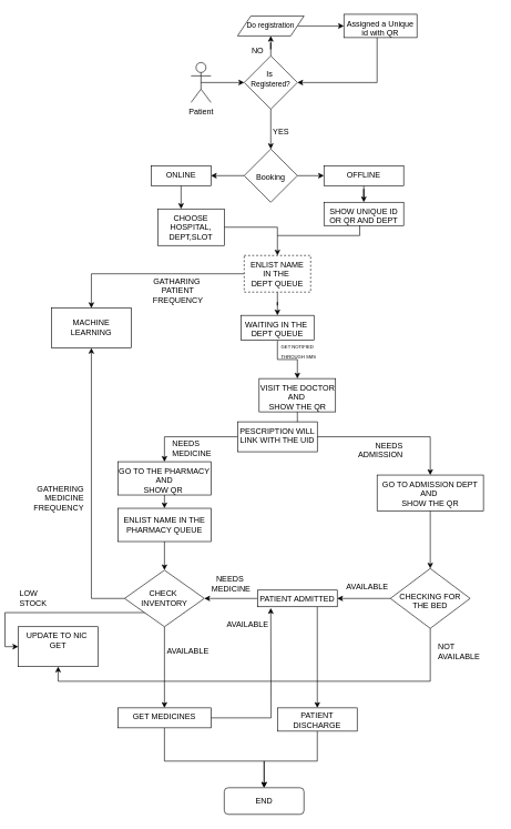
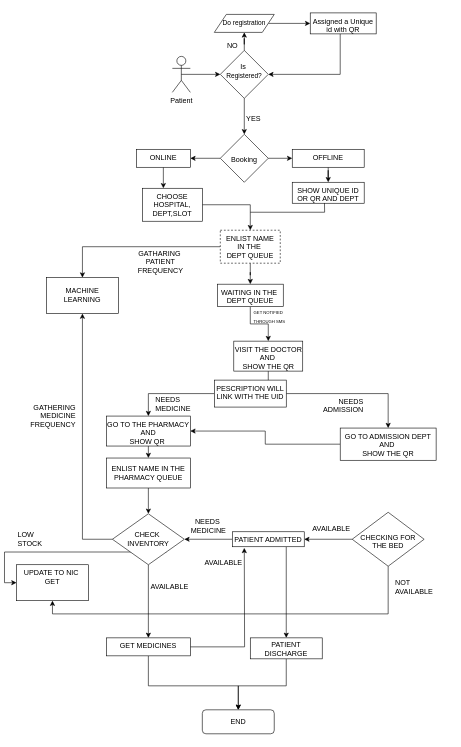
  <mxCell id="0" />
  <mxCell id="1" parent="0" />
  <mxCell id="2" style="edgeStyle=orthogonalEdgeStyle;rounded=0;orthogonalLoop=1;jettySize=auto;html=1;exitX=0.5;exitY=0.5;exitDx=0;exitDy=0;exitPerimeter=0;entryX=0;entryY=0.5;entryDx=0;entryDy=0;" edge="1" parent="1" source="3" target="6"><mxGeometry relative="1" as="geometry" /></mxCell>
  <mxCell id="3" value="Patient&lt;div&gt;&lt;br&gt;&lt;/div&gt;" style="shape=umlActor;verticalLabelPosition=bottom;verticalAlign=top;html=1;outlineConnect=0;" vertex="1" parent="1"><mxGeometry x="280" y="93" width="30" height="60" as="geometry" /></mxCell>
  <mxCell id="4" value="" style="edgeStyle=orthogonalEdgeStyle;rounded=0;orthogonalLoop=1;jettySize=auto;html=1;" edge="1" parent="1" source="6" target="8"><mxGeometry relative="1" as="geometry" /></mxCell>
  <mxCell id="5" value="" style="edgeStyle=orthogonalEdgeStyle;rounded=0;orthogonalLoop=1;jettySize=auto;html=1;" edge="1" parent="1" source="6" target="13"><mxGeometry relative="1" as="geometry" /></mxCell>
  <mxCell id="6" value="&lt;div&gt;&lt;br&gt;&lt;/div&gt;Is&amp;nbsp;&lt;div style=&quot;font-size: 11px;&quot;&gt;Registered?&lt;/div&gt;" style="rhombus;whiteSpace=wrap;html=1;verticalAlign=top;" vertex="1" parent="1"><mxGeometry x="360" y="83" width="80" height="80" as="geometry" /></mxCell>
  <mxCell id="7" value="" style="edgeStyle=orthogonalEdgeStyle;rounded=0;orthogonalLoop=1;jettySize=auto;html=1;" edge="1" parent="1" source="8" target="10"><mxGeometry relative="1" as="geometry" /></mxCell>
  <mxCell id="8" value="&lt;font style=&quot;font-size: 11px;&quot;&gt;Do registration&lt;/font&gt;" style="shape=parallelogram;perimeter=parallelogramPerimeter;whiteSpace=wrap;html=1;fixedSize=1;verticalAlign=top;" vertex="1" parent="1"><mxGeometry x="350" y="23" width="100" height="30" as="geometry" /></mxCell>
  <mxCell id="9" style="edgeStyle=orthogonalEdgeStyle;rounded=0;orthogonalLoop=1;jettySize=auto;html=1;entryX=1;entryY=0.5;entryDx=0;entryDy=0;" edge="1" parent="1" source="10" target="6"><mxGeometry relative="1" as="geometry"><Array as="points"><mxPoint x="560" y="123" /></Array></mxGeometry></mxCell>
  <mxCell id="10" value="Assigned a Unique id with QR" style="whiteSpace=wrap;html=1;verticalAlign=top;" vertex="1" parent="1"><mxGeometry x="510" y="20.5" width="110" height="35" as="geometry" /></mxCell>
  <mxCell id="11" value="" style="edgeStyle=orthogonalEdgeStyle;rounded=0;orthogonalLoop=1;jettySize=auto;html=1;" edge="1" parent="1" source="13" target="17"><mxGeometry relative="1" as="geometry" /></mxCell>
  <mxCell id="12" value="" style="edgeStyle=orthogonalEdgeStyle;rounded=0;orthogonalLoop=1;jettySize=auto;html=1;" edge="1" parent="1" source="13" target="19"><mxGeometry relative="1" as="geometry" /></mxCell>
  <mxCell id="13" value="&lt;div&gt;&lt;br&gt;&lt;/div&gt;&lt;div&gt;&lt;br&gt;&lt;/div&gt;&lt;div&gt;Booking&lt;/div&gt;" style="rhombus;whiteSpace=wrap;html=1;verticalAlign=top;" vertex="1" parent="1"><mxGeometry x="360" y="223" width="80" height="80" as="geometry" /></mxCell>
  <mxCell id="14" value="NO" style="text;html=1;align=center;verticalAlign=middle;resizable=0;points=[];autosize=1;strokeColor=none;fillColor=none;" vertex="1" parent="1"><mxGeometry x="360" y="61" width="40" height="30" as="geometry" /></mxCell>
  <mxCell id="15" value="YES" style="text;html=1;align=center;verticalAlign=middle;resizable=0;points=[];autosize=1;strokeColor=none;fillColor=none;" vertex="1" parent="1"><mxGeometry x="390" y="183" width="50" height="30" as="geometry" /></mxCell>
  <mxCell id="16" value="" style="edgeStyle=orthogonalEdgeStyle;rounded=0;orthogonalLoop=1;jettySize=auto;html=1;" edge="1" parent="1" source="17" target="21"><mxGeometry relative="1" as="geometry"><Array as="points"><mxPoint x="260" y="363" /></Array></mxGeometry></mxCell>
  <mxCell id="17" value="ONLINE" style="whiteSpace=wrap;html=1;verticalAlign=top;" vertex="1" parent="1"><mxGeometry x="220" y="248" width="90" height="30" as="geometry" /></mxCell>
  <mxCell id="18" value="" style="edgeStyle=orthogonalEdgeStyle;rounded=0;orthogonalLoop=1;jettySize=auto;html=1;" edge="1" parent="1" source="19" target="22"><mxGeometry relative="1" as="geometry" /></mxCell>
  <mxCell id="19" value="OFFLINE" style="whiteSpace=wrap;html=1;verticalAlign=top;" vertex="1" parent="1"><mxGeometry x="480" y="248" width="120" height="30" as="geometry" /></mxCell>
  <mxCell id="20" value="" style="edgeStyle=orthogonalEdgeStyle;rounded=0;orthogonalLoop=1;jettySize=auto;html=1;" edge="1" parent="1" source="21" target="25"><mxGeometry relative="1" as="geometry" /></mxCell>
  <mxCell id="21" value="CHOOSE HOSPITAL, DEPT,SLOT" style="whiteSpace=wrap;html=1;verticalAlign=top;" vertex="1" parent="1"><mxGeometry x="230" y="313" width="100" height="55" as="geometry" /></mxCell>
  <mxCell id="22" value="SHOW UNIQUE ID OR QR AND DEPT" style="whiteSpace=wrap;html=1;verticalAlign=top;" vertex="1" parent="1"><mxGeometry x="480" y="303" width="120" height="35" as="geometry" /></mxCell>
  <mxCell id="23" value="" style="edgeStyle=orthogonalEdgeStyle;rounded=0;orthogonalLoop=1;jettySize=auto;html=1;" edge="1" parent="1" source="25" target="28"><mxGeometry relative="1" as="geometry" /></mxCell>
  <mxCell id="24" style="edgeStyle=orthogonalEdgeStyle;rounded=0;orthogonalLoop=1;jettySize=auto;html=1;exitX=0;exitY=0.5;exitDx=0;exitDy=0;entryX=0.5;entryY=0;entryDx=0;entryDy=0;" edge="1" parent="1" source="25" target="61"><mxGeometry relative="1" as="geometry" /></mxCell>
  <mxCell id="25" value="ENLIST NAME&lt;div&gt;IN THE&amp;nbsp;&lt;/div&gt;&lt;div&gt;DEPT QUEUE&lt;/div&gt;" style="whiteSpace=wrap;html=1;verticalAlign=top;dashed=1;" vertex="1" parent="1"><mxGeometry x="360" y="383" width="100" height="55" as="geometry" /></mxCell>
  <mxCell id="26" value="" style="endArrow=none;html=1;rounded=0;entryX=0.448;entryY=0.992;entryDx=0;entryDy=0;entryPerimeter=0;" edge="1" parent="1" target="22"><mxGeometry width="50" height="50" relative="1" as="geometry"><mxPoint x="410" y="353" as="sourcePoint" /><mxPoint x="534" y="343" as="targetPoint" /><Array as="points"><mxPoint x="534" y="353" /></Array></mxGeometry></mxCell>
  <mxCell id="27" value="" style="edgeStyle=orthogonalEdgeStyle;rounded=0;orthogonalLoop=1;jettySize=auto;html=1;" edge="1" parent="1" source="28" target="30"><mxGeometry relative="1" as="geometry" /></mxCell>
  <mxCell id="28" value="WAITING IN THE&amp;nbsp;&lt;br&gt;DEPT QUEUE" style="whiteSpace=wrap;html=1;verticalAlign=top;" vertex="1" parent="1"><mxGeometry x="355" y="473" width="110" height="37.5" as="geometry" /></mxCell>
  <mxCell id="29" value="" style="edgeStyle=orthogonalEdgeStyle;rounded=0;orthogonalLoop=1;jettySize=auto;html=1;" edge="1" parent="1" source="30" target="34"><mxGeometry relative="1" as="geometry" /></mxCell>
  <mxCell id="30" value="VISIT THE DOCTOR AND&amp;nbsp;&lt;div&gt;SHOW THE QR&lt;/div&gt;" style="whiteSpace=wrap;html=1;verticalAlign=top;" vertex="1" parent="1"><mxGeometry x="382.5" y="568" width="115" height="50" as="geometry" /></mxCell>
  <mxCell id="31" value="&lt;font style=&quot;font-size: 7px;&quot;&gt;GET NOTIFIED&lt;br&gt;THROUGH SMS&amp;nbsp;&lt;/font&gt;" style="text;html=1;align=left;verticalAlign=middle;resizable=0;points=[];autosize=1;strokeColor=none;fillColor=none;" vertex="1" parent="1"><mxGeometry x="414" y="505.5" width="80" height="40" as="geometry" /></mxCell>
  <mxCell id="32" value="" style="edgeStyle=orthogonalEdgeStyle;rounded=0;orthogonalLoop=1;jettySize=auto;html=1;" edge="1" parent="1" source="34" target="36"><mxGeometry relative="1" as="geometry" /></mxCell>
  <mxCell id="33" value="" style="edgeStyle=orthogonalEdgeStyle;rounded=0;orthogonalLoop=1;jettySize=auto;html=1;" edge="1" parent="1" source="34" target="38"><mxGeometry relative="1" as="geometry" /></mxCell>
  <mxCell id="34" value="PESCRIPTION WILL LINK WITH THE UID" style="whiteSpace=wrap;html=1;verticalAlign=top;" vertex="1" parent="1"><mxGeometry x="350" y="633" width="120" height="45" as="geometry" /></mxCell>
  <mxCell id="35" style="edgeStyle=orthogonalEdgeStyle;rounded=0;orthogonalLoop=1;jettySize=auto;html=1;exitX=0.5;exitY=1;exitDx=0;exitDy=0;entryX=0.5;entryY=0;entryDx=0;entryDy=0;" edge="1" parent="1" source="36" target="45"><mxGeometry relative="1" as="geometry" /></mxCell>
  <mxCell id="36" value="GO TO THE PHARMACY&lt;div&gt;&amp;nbsp;AND&amp;nbsp;&lt;/div&gt;&lt;div&gt;SHOW QR&amp;nbsp;&lt;/div&gt;" style="whiteSpace=wrap;html=1;verticalAlign=top;" vertex="1" parent="1"><mxGeometry x="170" y="693" width="140" height="50" as="geometry" /></mxCell>
- <mxCell id="37" value="" style="edgeStyle=orthogonalEdgeStyle;rounded=0;orthogonalLoop=1;jettySize=auto;html=1;" edge="1" parent="1" source="38" target="48"><mxGeometry relative="1" as="geometry" /></mxCell>
+ <mxCell id="37" value="" style="edgeStyle=orthogonalEdgeStyle;rounded=0;orthogonalLoop=1;jettySize=auto;html=1;" edge="1" parent="1" source="38" target="36"><mxGeometry relative="1" as="geometry" /></mxCell>
  <mxCell id="38" value="GO TO ADMISSION DEPT AND&amp;nbsp;&lt;div&gt;SHOW THE QR&lt;/div&gt;" style="whiteSpace=wrap;html=1;verticalAlign=top;" vertex="1" parent="1"><mxGeometry x="560" y="713" width="160" height="53.75" as="geometry" /></mxCell>
  <mxCell id="39" value="NEEDS&lt;div&gt;ADMISSION&lt;div&gt;&lt;br&gt;&lt;/div&gt;&lt;/div&gt;" style="text;html=1;align=right;verticalAlign=middle;resizable=0;points=[];autosize=1;strokeColor=none;fillColor=none;" vertex="1" parent="1"><mxGeometry x="510" y="653" width="90" height="60" as="geometry" /></mxCell>
  <mxCell id="40" value="NEEDS&amp;nbsp;&lt;div&gt;MEDICINE&lt;/div&gt;" style="text;html=1;align=left;verticalAlign=middle;resizable=0;points=[];autosize=1;strokeColor=none;fillColor=none;" vertex="1" parent="1"><mxGeometry x="250" y="653" width="80" height="40" as="geometry" /></mxCell>
  <mxCell id="41" style="edgeStyle=orthogonalEdgeStyle;rounded=0;orthogonalLoop=1;jettySize=auto;html=1;exitX=0.5;exitY=1;exitDx=0;exitDy=0;entryX=0.5;entryY=0;entryDx=0;entryDy=0;" edge="1" parent="1" source="43" target="65"><mxGeometry relative="1" as="geometry"><Array as="points"><mxPoint x="240" y="1143" /><mxPoint x="390" y="1143" /></Array></mxGeometry></mxCell>
  <mxCell id="42" style="edgeStyle=orthogonalEdgeStyle;rounded=0;orthogonalLoop=1;jettySize=auto;html=1;exitX=1;exitY=0.5;exitDx=0;exitDy=0;" edge="1" parent="1" source="43"><mxGeometry relative="1" as="geometry"><mxPoint x="400" y="913" as="targetPoint" /></mxGeometry></mxCell>
  <mxCell id="43" value="GET MEDICINES" style="whiteSpace=wrap;html=1;verticalAlign=top;" vertex="1" parent="1"><mxGeometry x="170" y="1063" width="140" height="30" as="geometry" /></mxCell>
  <mxCell id="44" value="" style="edgeStyle=orthogonalEdgeStyle;rounded=0;orthogonalLoop=1;jettySize=auto;html=1;" edge="1" parent="1" source="45" target="57"><mxGeometry relative="1" as="geometry" /></mxCell>
  <mxCell id="45" value="ENLIST NAME IN THE PHARMACY QUEUE" style="rounded=0;whiteSpace=wrap;html=1;" vertex="1" parent="1"><mxGeometry x="170" y="763" width="140" height="50" as="geometry" /></mxCell>
  <mxCell id="46" value="" style="edgeStyle=orthogonalEdgeStyle;rounded=0;orthogonalLoop=1;jettySize=auto;html=1;" edge="1" parent="1" source="48" target="53"><mxGeometry relative="1" as="geometry"><Array as="points"><mxPoint x="640" y="1023" /></Array></mxGeometry></mxCell>
  <mxCell id="47" style="edgeStyle=orthogonalEdgeStyle;rounded=0;orthogonalLoop=1;jettySize=auto;html=1;exitX=0;exitY=0.5;exitDx=0;exitDy=0;entryX=1;entryY=0.5;entryDx=0;entryDy=0;" edge="1" parent="1" source="48" target="51"><mxGeometry relative="1" as="geometry" /></mxCell>
  <mxCell id="48" value="&lt;div&gt;&lt;br&gt;&lt;/div&gt;&lt;div&gt;&lt;br&gt;&lt;/div&gt;&lt;div&gt;CHECKING FOR THE BED&lt;/div&gt;" style="rhombus;whiteSpace=wrap;html=1;verticalAlign=top;" vertex="1" parent="1"><mxGeometry x="580" y="853.49" width="120" height="90.01" as="geometry" /></mxCell>
  <mxCell id="49" style="edgeStyle=orthogonalEdgeStyle;rounded=0;orthogonalLoop=1;jettySize=auto;html=1;exitX=0;exitY=0.5;exitDx=0;exitDy=0;entryX=1;entryY=0.5;entryDx=0;entryDy=0;" edge="1" parent="1" source="51" target="57"><mxGeometry relative="1" as="geometry" /></mxCell>
  <mxCell id="50" style="edgeStyle=orthogonalEdgeStyle;rounded=0;orthogonalLoop=1;jettySize=auto;html=1;exitX=0.75;exitY=1;exitDx=0;exitDy=0;entryX=0.5;entryY=0;entryDx=0;entryDy=0;" edge="1" parent="1" source="51" target="68"><mxGeometry relative="1" as="geometry" /></mxCell>
  <mxCell id="51" value="PATIENT ADMITTED" style="whiteSpace=wrap;html=1;verticalAlign=top;" vertex="1" parent="1"><mxGeometry x="380" y="886.01" width="120" height="24.98" as="geometry" /></mxCell>
  <mxCell id="52" value="AVAILABLE" style="text;html=1;align=center;verticalAlign=middle;resizable=0;points=[];autosize=1;strokeColor=none;fillColor=none;" vertex="1" parent="1"><mxGeometry x="500" y="866" width="90" height="30" as="geometry" /></mxCell>
  <mxCell id="53" value="UPDATE TO NIC&amp;nbsp;&lt;br&gt;GET" style="whiteSpace=wrap;html=1;verticalAlign=top;" vertex="1" parent="1"><mxGeometry x="20" y="941.005" width="120" height="60" as="geometry" /></mxCell>
  <mxCell id="54" style="edgeStyle=orthogonalEdgeStyle;rounded=0;orthogonalLoop=1;jettySize=auto;html=1;exitX=0.5;exitY=1;exitDx=0;exitDy=0;entryX=0.5;entryY=0;entryDx=0;entryDy=0;" edge="1" parent="1" source="57" target="43"><mxGeometry relative="1" as="geometry" /></mxCell>
  <mxCell id="55" style="edgeStyle=orthogonalEdgeStyle;rounded=0;orthogonalLoop=1;jettySize=auto;html=1;entryX=0.5;entryY=1;entryDx=0;entryDy=0;" edge="1" parent="1" source="57" target="61"><mxGeometry relative="1" as="geometry"><mxPoint x="120" y="533" as="targetPoint" /><Array as="points"><mxPoint x="130" y="899" /></Array></mxGeometry></mxCell>
  <mxCell id="56" style="edgeStyle=orthogonalEdgeStyle;rounded=0;orthogonalLoop=1;jettySize=auto;html=1;exitX=1;exitY=1;exitDx=0;exitDy=0;entryX=0;entryY=0.5;entryDx=0;entryDy=0;" edge="1" parent="1" source="57" target="53"><mxGeometry relative="1" as="geometry" /></mxCell>
  <mxCell id="57" value="CHECK&amp;nbsp;&lt;br&gt;INVENTORY" style="rhombus;whiteSpace=wrap;html=1;rounded=0;" vertex="1" parent="1"><mxGeometry x="180" y="856" width="120" height="85" as="geometry" /></mxCell>
  <mxCell id="58" value="AVAILABLE" style="text;html=1;align=center;verticalAlign=middle;resizable=0;points=[];autosize=1;strokeColor=none;fillColor=none;" vertex="1" parent="1"><mxGeometry x="230" y="963" width="90" height="30" as="geometry" /></mxCell>
  <mxCell id="59" value="LOW&lt;br&gt;STOCK" style="text;html=1;align=left;verticalAlign=middle;resizable=0;points=[];autosize=1;strokeColor=none;fillColor=none;" vertex="1" parent="1"><mxGeometry x="20" y="878.5" width="60" height="40" as="geometry" /></mxCell>
  <mxCell id="60" value="NOT&amp;nbsp;&lt;br&gt;AVAILABLE" style="text;html=1;align=left;verticalAlign=middle;resizable=0;points=[];autosize=1;strokeColor=none;fillColor=none;" vertex="1" parent="1"><mxGeometry x="650" y="958" width="90" height="40" as="geometry" /></mxCell>
  <mxCell id="61" value="MACHINE&lt;br&gt;LEARNING" style="rounded=0;whiteSpace=wrap;html=1;" vertex="1" parent="1"><mxGeometry x="70" y="462" width="120" height="60" as="geometry" /></mxCell>
- <mxCell id="62" value="GATHERING&lt;br&gt;MEDICINE&lt;br&gt;FREQUENCY" style="text;html=1;align=right;verticalAlign=middle;resizable=0;points=[];autosize=1;strokeColor=none;fillColor=none;" vertex="1" parent="1"><mxGeometry x="20" y="718" width="100" height="60" as="geometry" /></mxCell>
+ <mxCell id="62" value="GATHERING&lt;br&gt;MEDICINE&lt;br&gt;FREQUENCY" style="text;html=1;align=right;verticalAlign=middle;resizable=0;points=[];autosize=1;strokeColor=none;fillColor=none;" vertex="1" parent="1"><mxGeometry x="20" y="663" width="100" height="60" as="geometry" /></mxCell>
  <mxCell id="63" value="GATHARING&amp;nbsp;&lt;br&gt;PATIENT&lt;br&gt;FREQUENCY" style="text;html=1;align=center;verticalAlign=middle;resizable=0;points=[];autosize=1;strokeColor=none;fillColor=none;" vertex="1" parent="1"><mxGeometry x="210" y="406" width="100" height="60" as="geometry" /></mxCell>
  <mxCell id="64" value="NEEDS&amp;nbsp;&lt;div&gt;MEDICINE&lt;/div&gt;" style="text;html=1;align=center;verticalAlign=middle;resizable=0;points=[];autosize=1;strokeColor=none;fillColor=none;" vertex="1" parent="1"><mxGeometry x="300" y="856" width="80" height="40" as="geometry" /></mxCell>
  <mxCell id="65" value="END" style="rounded=1;whiteSpace=wrap;html=1;" vertex="1" parent="1"><mxGeometry x="330" y="1183" width="120" height="40" as="geometry" /></mxCell>
  <mxCell id="66" value="AVAILABLE" style="text;html=1;align=center;verticalAlign=middle;resizable=0;points=[];autosize=1;strokeColor=none;fillColor=none;rotation=0;" vertex="1" parent="1"><mxGeometry x="320" y="923" width="90" height="30" as="geometry" /></mxCell>
  <mxCell id="67" style="edgeStyle=orthogonalEdgeStyle;rounded=0;orthogonalLoop=1;jettySize=auto;html=1;exitX=0.5;exitY=1;exitDx=0;exitDy=0;entryX=0.5;entryY=0;entryDx=0;entryDy=0;" edge="1" parent="1" source="68" target="65"><mxGeometry relative="1" as="geometry"><Array as="points"><mxPoint x="470" y="1143" /><mxPoint x="390" y="1143" /></Array></mxGeometry></mxCell>
  <mxCell id="68" value="PATIENT DISCHARGE" style="rounded=0;whiteSpace=wrap;html=1;" vertex="1" parent="1"><mxGeometry x="410" y="1063" width="120" height="35" as="geometry" /></mxCell>
